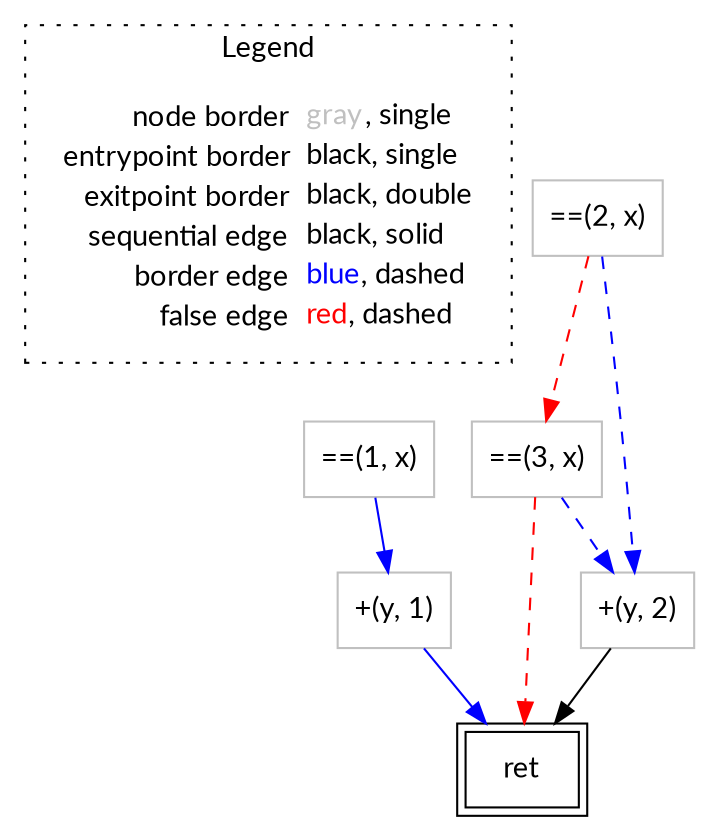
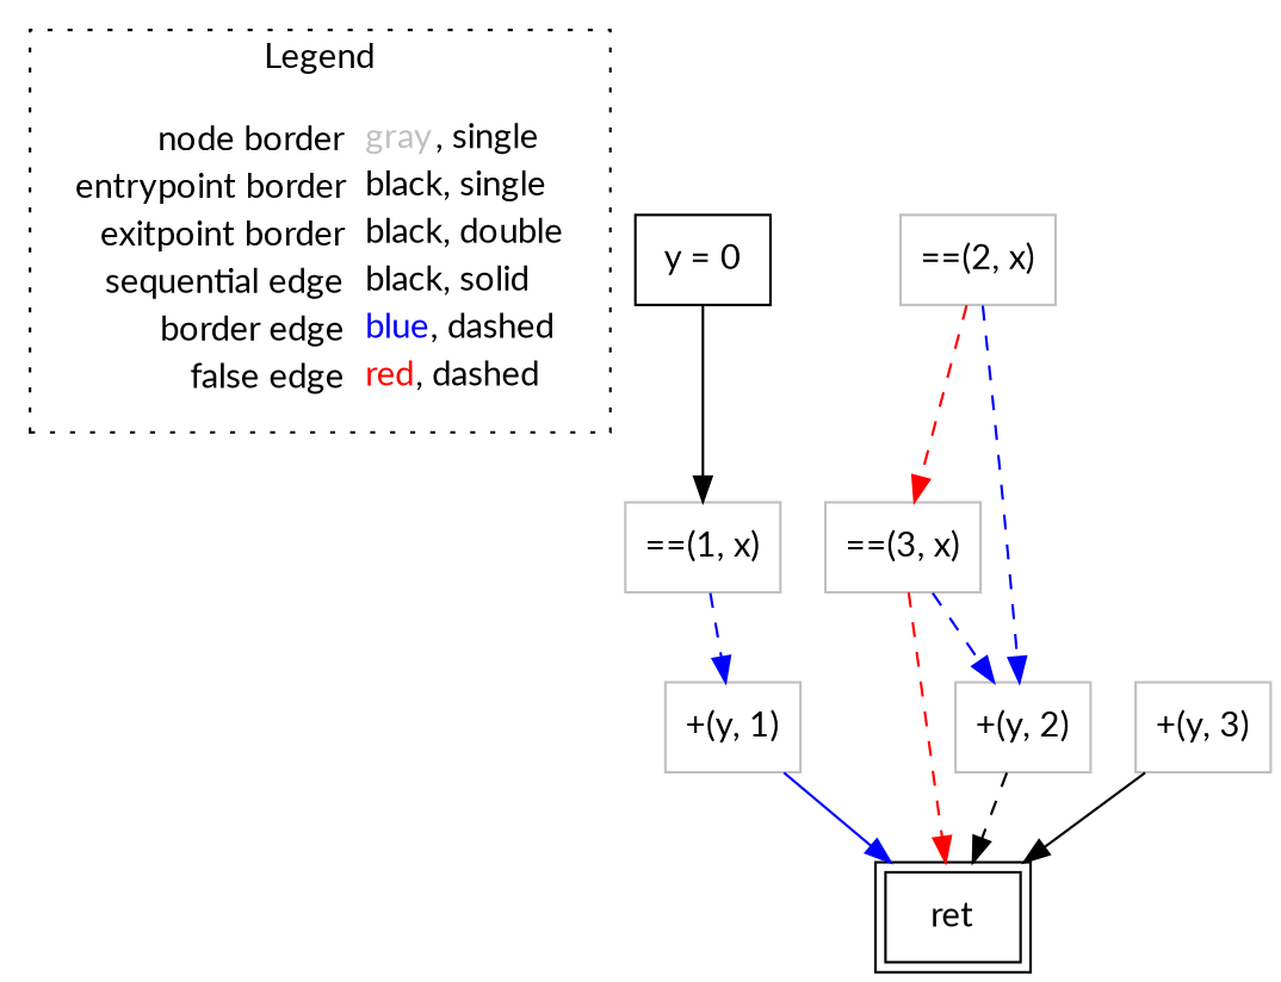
  digraph {
    fontname=Lato
    node [fontname=Lato shape=rect color=gray]
    edge [color=blue fontname=Lato style=dashed]
    n1 [label=<<table border="0" cellpadding="2" cellspacing="0" cellborder="0"><tr><td align="right">node border&nbsp;</td><td align="left"><font color="gray">gray</font>, single</td></tr><tr><td align="right">entrypoint border&nbsp;</td><td align="left"><font color="black">black</font>, single</td></tr><tr><td align="right">exitpoint border&nbsp;</td><td align="left"><font color="black">black</font>, double</td></tr><tr><td align="right">sequential edge&nbsp;</td><td align="left"><font color="black">black</font>, solid</td></tr><tr><td align="right">border edge&nbsp;</td><td align="left"><font color="blue">blue</font>, dashed</td></tr><tr><td align="right">false edge&nbsp;</td><td align="left"><font color="red">red</font>, dashed</td></tr></table>> shape=plaintext color=""]
+   n2 [color=black label=<y = 0>]
    n3 [label=<==(1, x)>]
    n4 [label=<+(y, 1)>]
    n5 [color=black label=<ret> peripheries=2]
    n6 [label=<==(3, x)>]
    n7 [label=<+(y, 2)>]
+   n8 [label=<+(y, 3)>]
    n9 [label=<==(2, x)>]
    subgraph cluster_1 {
      label=Legend
      style=dotted
      n1
    }
-   n3 -> n4 [style=solid]
+   n2 -> n3 [color=black style=""]
+   n3 -> n4
    n4 -> n5 [style=""]
    n6 -> n5 [color=red]
    n6 -> n7
-   n7 -> n5 [color=black style=""]
+   n7 -> n5 [color=black]
+   n8 -> n5 [color=black style=""]
    n9 -> n6 [color=red]
    n9 -> n7
  }
